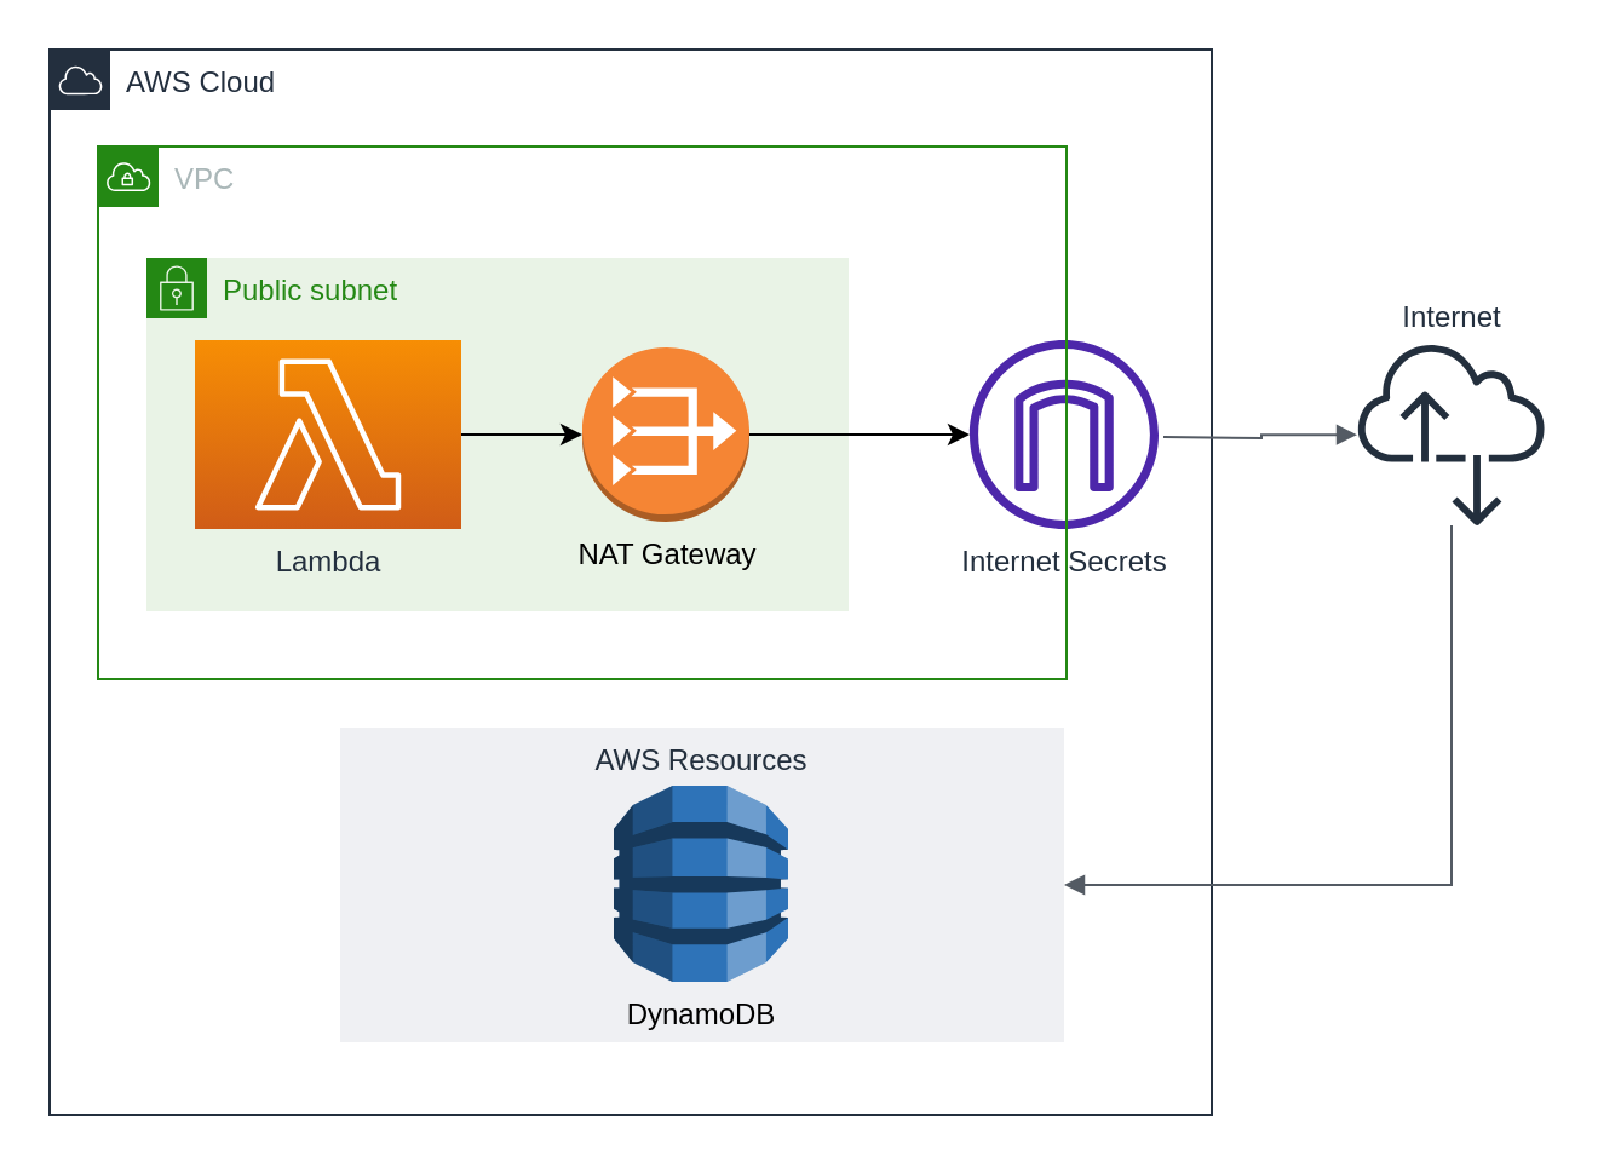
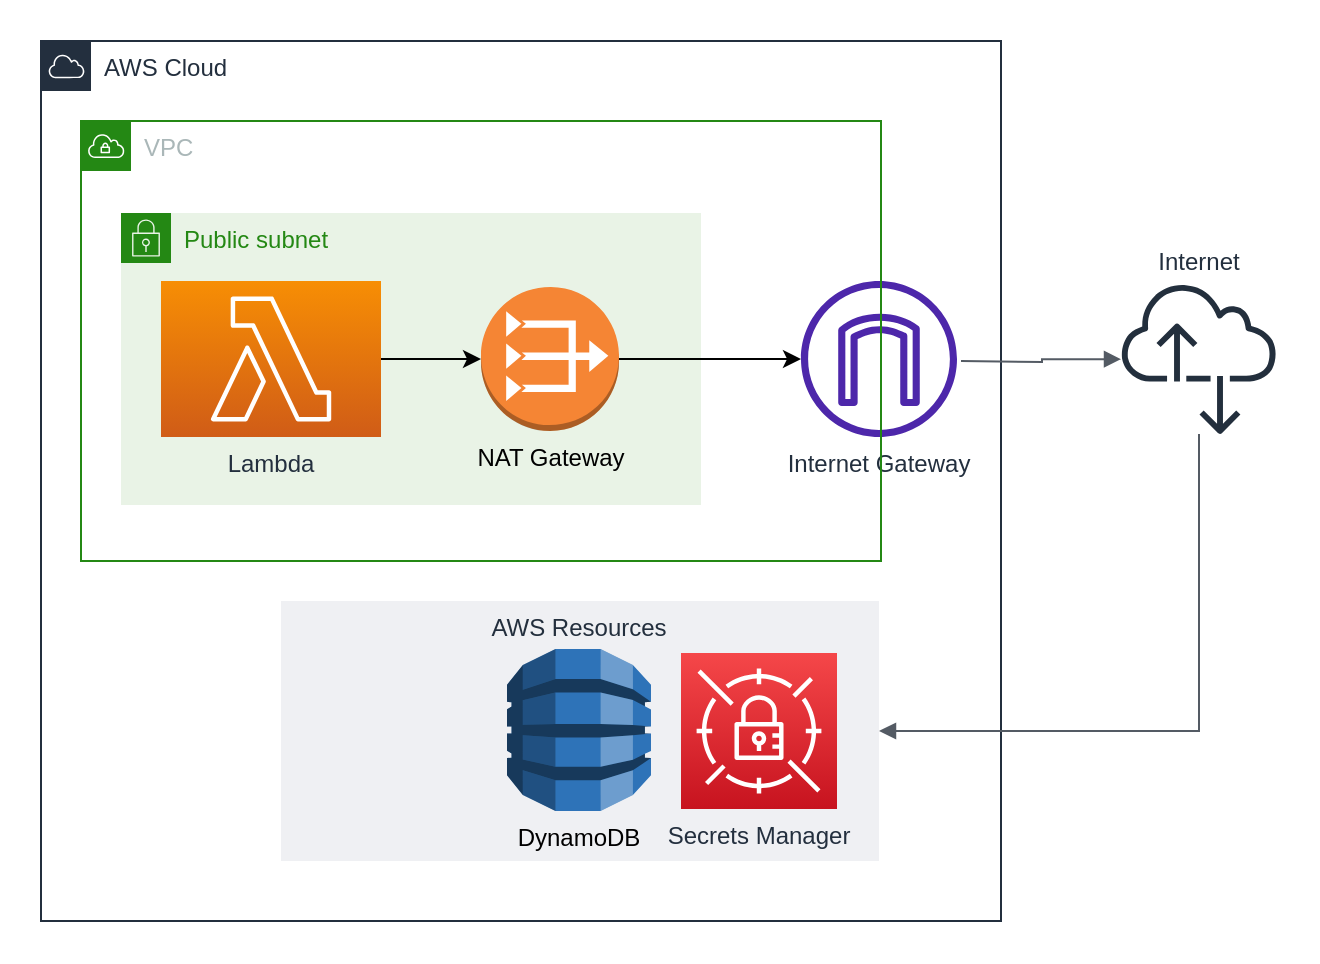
  <mxCell id="0" />
  <mxCell id="1" parent="0" />
  <mxCell id="2" value="AWS Cloud" style="points=[[0,0],[0.25,0],[0.5,0],[0.75,0],[1,0],[1,0.25],[1,0.5],[1,0.75],[1,1],[0.75,1],[0.5,1],[0.25,1],[0,1],[0,0.75],[0,0.5],[0,0.25]];outlineConnect=0;gradientColor=none;html=1;whiteSpace=wrap;fontSize=12;fontStyle=0;container=1;pointerEvents=0;collapsible=0;recursiveResize=0;shape=mxgraph.aws4.group;grIcon=mxgraph.aws4.group_aws_cloud;strokeColor=#232F3E;fillColor=none;verticalAlign=top;align=left;spacingLeft=30;fontColor=#232F3E;dashed=0;" vertex="1" parent="1"><mxGeometry x="20" y="20" width="480" height="440" as="geometry" /></mxCell>
  <mxCell id="3" value="AWS Resources" style="fillColor=#EFF0F3;strokeColor=none;dashed=0;verticalAlign=top;fontStyle=0;fontColor=#232F3D;labelBackgroundColor=none;labelBorderColor=none;" vertex="1" parent="2"><mxGeometry x="120" y="280" width="299" height="130" as="geometry" /></mxCell>
- <mxCell id="4" value="Internet Secrets" style="sketch=0;outlineConnect=0;fontColor=#232F3E;gradientColor=none;fillColor=#4D27AA;strokeColor=none;dashed=0;verticalLabelPosition=bottom;verticalAlign=top;align=center;html=1;fontSize=12;fontStyle=0;aspect=fixed;pointerEvents=1;shape=mxgraph.aws4.internet_gateway;labelBackgroundColor=default;" vertex="1" parent="2"><mxGeometry x="380" y="120" width="78" height="78" as="geometry" /></mxCell>
+ <mxCell id="4" value="Internet Gateway" style="sketch=0;outlineConnect=0;fontColor=#232F3E;gradientColor=none;fillColor=#4D27AA;strokeColor=none;dashed=0;verticalLabelPosition=bottom;verticalAlign=top;align=center;html=1;fontSize=12;fontStyle=0;aspect=fixed;pointerEvents=1;shape=mxgraph.aws4.internet_gateway;labelBackgroundColor=default;" vertex="1" parent="2"><mxGeometry x="380" y="120" width="78" height="78" as="geometry" /></mxCell>
+ <mxCell id="5" value="Secrets Manager" style="sketch=0;points=[[0,0,0],[0.25,0,0],[0.5,0,0],[0.75,0,0],[1,0,0],[0,1,0],[0.25,1,0],[0.5,1,0],[0.75,1,0],[1,1,0],[0,0.25,0],[0,0.5,0],[0,0.75,0],[1,0.25,0],[1,0.5,0],[1,0.75,0]];outlineConnect=0;fontColor=#232F3E;gradientColor=#F54749;gradientDirection=north;fillColor=#C7131F;strokeColor=#ffffff;dashed=0;verticalLabelPosition=bottom;verticalAlign=top;align=center;html=1;fontSize=12;fontStyle=0;aspect=fixed;shape=mxgraph.aws4.resourceIcon;resIcon=mxgraph.aws4.secrets_manager;labelBackgroundColor=none;" vertex="1" parent="2"><mxGeometry x="320" y="306" width="78" height="78" as="geometry" /></mxCell>
  <mxCell id="6" value="" style="edgeStyle=orthogonalEdgeStyle;html=1;endArrow=block;elbow=vertical;startArrow=none;endFill=1;strokeColor=#545B64;rounded=0;" edge="1" parent="2" target="8"><mxGeometry width="100" relative="1" as="geometry"><mxPoint x="460" y="160" as="sourcePoint" /><mxPoint x="560" y="160" as="targetPoint" /></mxGeometry></mxCell>
  <mxCell id="7" value="DynamoDB" style="outlineConnect=0;dashed=0;verticalLabelPosition=bottom;verticalAlign=top;align=center;html=1;shape=mxgraph.aws3.dynamo_db;fillColor=#2E73B8;gradientColor=none;labelBackgroundColor=none;labelBorderColor=none;" vertex="1" parent="2"><mxGeometry x="233" y="304" width="72" height="81" as="geometry" /></mxCell>
  <mxCell id="8" value="Internet" style="sketch=0;outlineConnect=0;fontColor=#232F3E;gradientColor=none;fillColor=#232F3D;strokeColor=none;dashed=0;verticalLabelPosition=top;verticalAlign=bottom;align=center;html=1;fontSize=12;fontStyle=0;aspect=fixed;pointerEvents=1;shape=mxgraph.aws4.internet_alt2;labelBackgroundColor=#FFFFFF;labelBorderColor=none;labelPosition=center;" vertex="1" parent="1"><mxGeometry x="560" y="140" width="78" height="78" as="geometry" /></mxCell>
  <mxCell id="9" value="" style="edgeStyle=orthogonalEdgeStyle;html=1;endArrow=block;elbow=vertical;startArrow=none;endFill=1;strokeColor=#545B64;rounded=0;entryX=1;entryY=0.5;entryDx=0;entryDy=0;" edge="1" parent="1" source="8" target="3"><mxGeometry width="100" relative="1" as="geometry"><mxPoint x="740" y="230" as="sourcePoint" /><mxPoint x="710" y="189.1" as="targetPoint" /><Array as="points"><mxPoint x="599" y="365" /></Array></mxGeometry></mxCell>
  <mxCell id="10" value="VPC" style="points=[[0,0],[0.25,0],[0.5,0],[0.75,0],[1,0],[1,0.25],[1,0.5],[1,0.75],[1,1],[0.75,1],[0.5,1],[0.25,1],[0,1],[0,0.75],[0,0.5],[0,0.25]];outlineConnect=0;gradientColor=none;html=1;whiteSpace=wrap;fontSize=12;fontStyle=0;container=1;pointerEvents=0;collapsible=0;recursiveResize=0;shape=mxgraph.aws4.group;grIcon=mxgraph.aws4.group_vpc;strokeColor=#248814;fillColor=none;verticalAlign=top;align=left;spacingLeft=30;fontColor=#AAB7B8;dashed=0;labelBackgroundColor=none;" vertex="1" parent="1"><mxGeometry x="40" y="60" width="400" height="220" as="geometry" /></mxCell>
  <mxCell id="11" value="Public subnet" style="points=[[0,0],[0.25,0],[0.5,0],[0.75,0],[1,0],[1,0.25],[1,0.5],[1,0.75],[1,1],[0.75,1],[0.5,1],[0.25,1],[0,1],[0,0.75],[0,0.5],[0,0.25]];outlineConnect=0;gradientColor=none;html=1;whiteSpace=wrap;fontSize=12;fontStyle=0;container=1;pointerEvents=0;collapsible=0;recursiveResize=0;shape=mxgraph.aws4.group;grIcon=mxgraph.aws4.group_security_group;grStroke=0;strokeColor=#248814;fillColor=#E9F3E6;verticalAlign=top;align=left;spacingLeft=30;fontColor=#248814;dashed=0;labelBackgroundColor=none;labelBorderColor=none;" vertex="1" parent="10"><mxGeometry x="20" y="46" width="290" height="146" as="geometry" /></mxCell>
  <mxCell id="12" value="NAT Gateway" style="outlineConnect=0;dashed=0;verticalLabelPosition=bottom;verticalAlign=top;align=center;html=1;shape=mxgraph.aws3.vpc_nat_gateway;fillColor=#F58534;gradientColor=none;labelBackgroundColor=none;labelBorderColor=none;" vertex="1" parent="11"><mxGeometry x="180" y="37" width="69" height="72" as="geometry" /></mxCell>
  <mxCell id="13" value="Lambda" style="sketch=0;points=[[0,0,0],[0.25,0,0],[0.5,0,0],[0.75,0,0],[1,0,0],[0,1,0],[0.25,1,0],[0.5,1,0],[0.75,1,0],[1,1,0],[0,0.25,0],[0,0.5,0],[0,0.75,0],[1,0.25,0],[1,0.5,0],[1,0.75,0]];outlineConnect=0;fontColor=#232F3E;gradientColor=#F78E04;gradientDirection=north;fillColor=#D05C17;strokeColor=#ffffff;dashed=0;verticalLabelPosition=bottom;verticalAlign=top;align=center;html=1;fontSize=12;fontStyle=0;aspect=fixed;shape=mxgraph.aws4.resourceIcon;resIcon=mxgraph.aws4.lambda;" vertex="1" parent="10"><mxGeometry x="40" y="80" width="110" height="78" as="geometry" /></mxCell>
  <mxCell id="14" style="edgeStyle=orthogonalEdgeStyle;rounded=0;orthogonalLoop=1;jettySize=auto;html=1;exitX=1;exitY=0.5;exitDx=0;exitDy=0;exitPerimeter=0;entryX=0;entryY=0.5;entryDx=0;entryDy=0;entryPerimeter=0;" edge="1" parent="10" source="13" target="12"><mxGeometry relative="1" as="geometry" /></mxCell>
  <mxCell id="15" style="edgeStyle=orthogonalEdgeStyle;rounded=0;orthogonalLoop=1;jettySize=auto;html=1;exitX=1;exitY=0.5;exitDx=0;exitDy=0;exitPerimeter=0;" edge="1" parent="1" source="12" target="4"><mxGeometry relative="1" as="geometry" /></mxCell>
